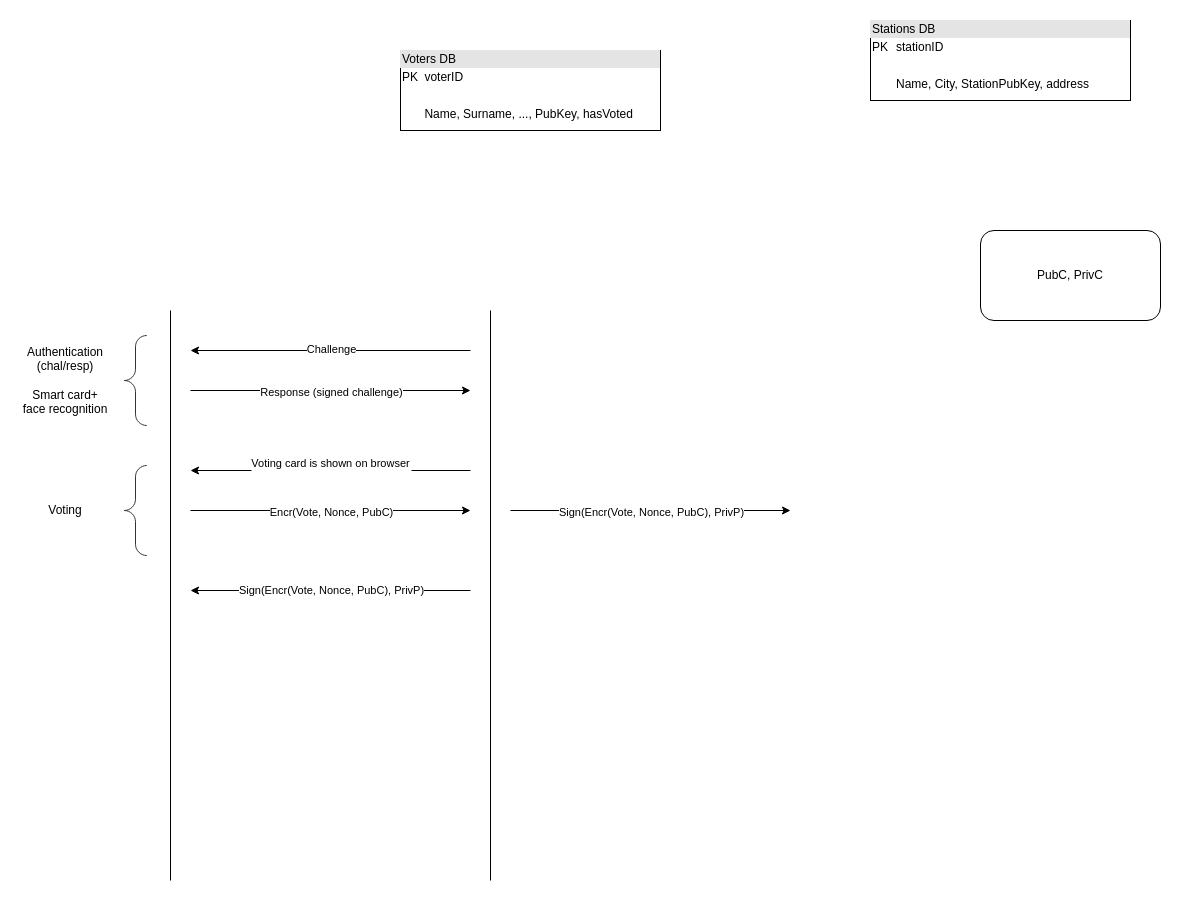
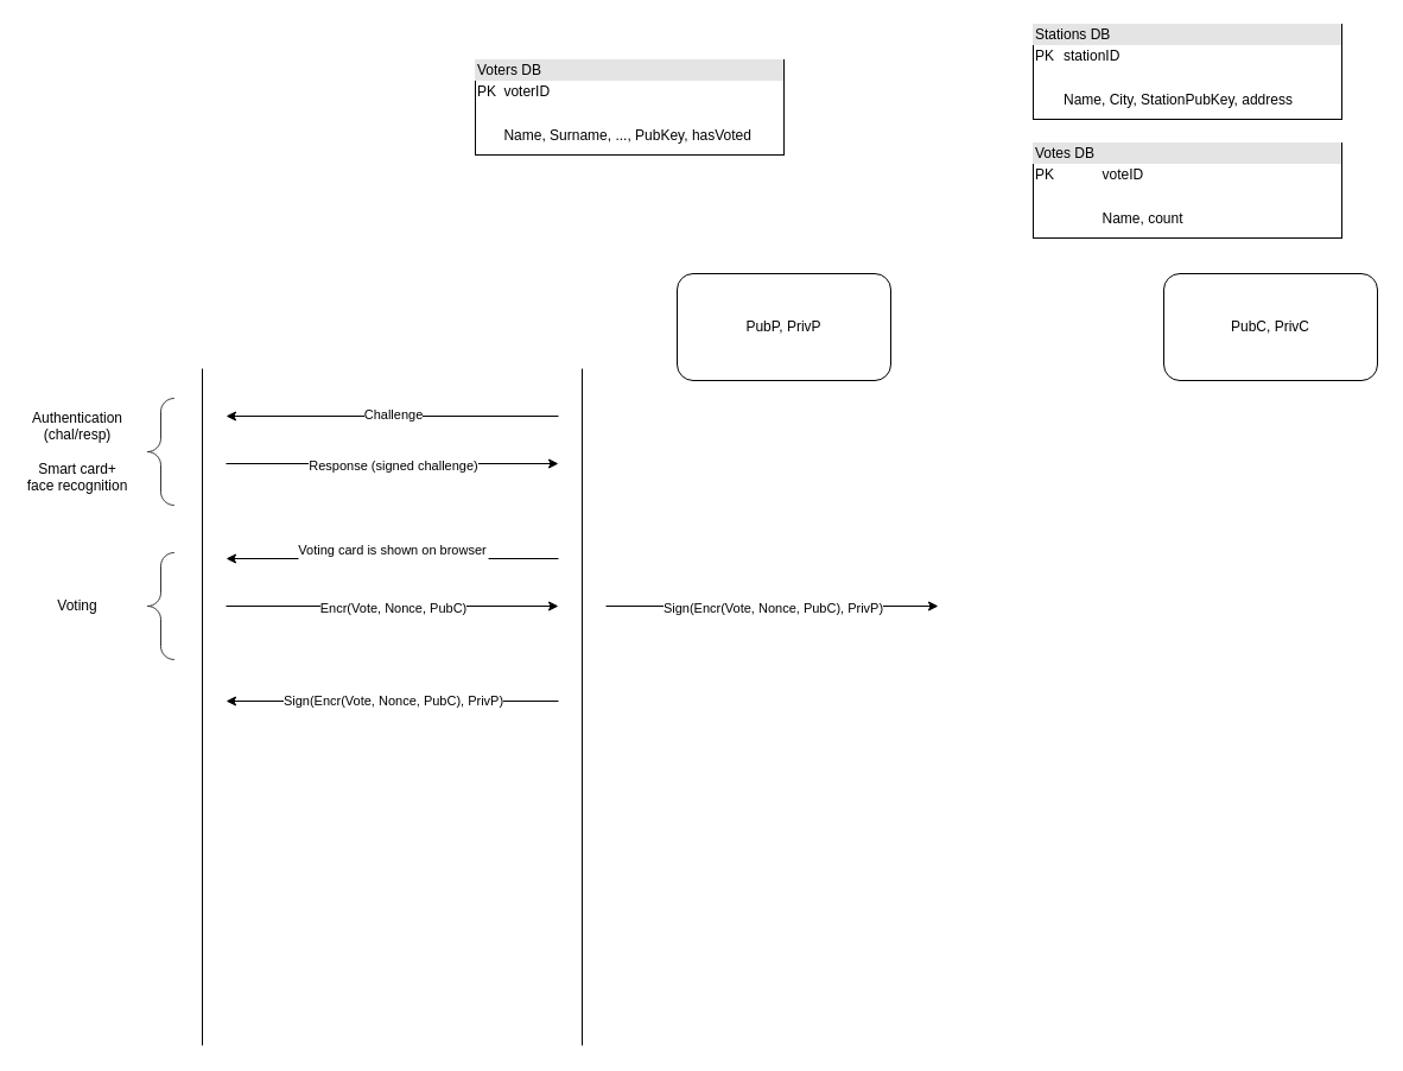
  <mxCell id="0" />
  <mxCell id="1" parent="0" />
  <mxCell id="2" value="" style="endArrow=none;html=1;rounded=0;" edge="1" parent="1"><mxGeometry width="50" height="50" relative="1" as="geometry"><mxPoint x="170" y="310" as="sourcePoint" /><mxPoint x="170" y="880" as="targetPoint" /></mxGeometry></mxCell>
  <mxCell id="3" value="" style="endArrow=none;html=1;rounded=0;" edge="1" parent="1"><mxGeometry width="50" height="50" relative="1" as="geometry"><mxPoint x="490" y="310" as="sourcePoint" /><mxPoint x="490" y="880" as="targetPoint" /></mxGeometry></mxCell>
  <mxCell id="4" value="" style="endArrow=classic;html=1;rounded=0;" edge="1" parent="1"><mxGeometry width="50" height="50" relative="1" as="geometry"><mxPoint x="190" y="390" as="sourcePoint" /><mxPoint x="470" y="390" as="targetPoint" /></mxGeometry></mxCell>
  <mxCell id="5" value="Response (signed challenge)" style="edgeLabel;html=1;align=center;verticalAlign=middle;resizable=0;points=[];" vertex="1" connectable="0" parent="4"><mxGeometry x="-0.616" y="-1" relative="1" as="geometry"><mxPoint x="86" as="offset" /></mxGeometry></mxCell>
  <mxCell id="6" value="" style="endArrow=classic;html=1;rounded=0;" edge="1" parent="1"><mxGeometry width="50" height="50" relative="1" as="geometry"><mxPoint x="470" y="350" as="sourcePoint" /><mxPoint x="190" y="350" as="targetPoint" /></mxGeometry></mxCell>
  <mxCell id="7" value="Challenge" style="edgeLabel;html=1;align=center;verticalAlign=middle;resizable=0;points=[];" vertex="1" connectable="0" parent="6"><mxGeometry x="0.229" y="-2" relative="1" as="geometry"><mxPoint x="32" as="offset" /></mxGeometry></mxCell>
  <mxCell id="8" value="" style="verticalLabelPosition=bottom;shadow=0;dashed=0;align=center;html=1;verticalAlign=top;strokeWidth=1;shape=mxgraph.mockup.markup.curlyBrace;strokeColor=#333;labelBackgroundColor=none;fontSize=11;fontColor=#030303;rotation=-90;" vertex="1" parent="1"><mxGeometry x="90" y="360" width="90" height="40" as="geometry" /></mxCell>
  <mxCell id="9" value="&lt;div&gt;Authentication&lt;/div&gt;&lt;div&gt;(chal/resp)&lt;/div&gt;&lt;div&gt;&lt;br&gt;Smart card+ face recognition&lt;br&gt;&lt;/div&gt;" style="text;html=1;strokeColor=none;fillColor=none;align=center;verticalAlign=middle;whiteSpace=wrap;rounded=0;" vertex="1" parent="1"><mxGeometry x="20" y="365" width="90" height="30" as="geometry" /></mxCell>
+ <mxCell id="10" value="PubP, PrivP" style="rounded=1;whiteSpace=wrap;html=1;" vertex="1" parent="1"><mxGeometry x="570" y="230" width="180" height="90" as="geometry" /></mxCell>
  <mxCell id="11" value="" style="verticalLabelPosition=bottom;shadow=0;dashed=0;align=center;html=1;verticalAlign=top;strokeWidth=1;shape=mxgraph.mockup.markup.curlyBrace;strokeColor=#333;labelBackgroundColor=none;fontSize=11;fontColor=#030303;rotation=-90;" vertex="1" parent="1"><mxGeometry x="90" y="490" width="90" height="40" as="geometry" /></mxCell>
  <mxCell id="12" value="Voting" style="text;html=1;strokeColor=none;fillColor=none;align=center;verticalAlign=middle;whiteSpace=wrap;rounded=0;" vertex="1" parent="1"><mxGeometry x="20" y="495" width="90" height="30" as="geometry" /></mxCell>
  <mxCell id="13" value="" style="endArrow=classic;html=1;rounded=0;" edge="1" parent="1"><mxGeometry width="50" height="50" relative="1" as="geometry"><mxPoint x="470" y="470" as="sourcePoint" /><mxPoint x="190" y="470" as="targetPoint" /></mxGeometry></mxCell>
  <mxCell id="14" value="Voting card is shown on browser" style="edgeLabel;align=center;verticalAlign=middle;resizable=0;points=[];" vertex="1" connectable="0" parent="13"><mxGeometry x="0.229" y="-2" relative="1" as="geometry"><mxPoint x="32" y="-6" as="offset" /></mxGeometry></mxCell>
  <mxCell id="15" value="PubC, PrivC" style="rounded=1;whiteSpace=wrap;html=1;" vertex="1" parent="1"><mxGeometry x="980" y="230" width="180" height="90" as="geometry" /></mxCell>
  <mxCell id="16" value="" style="endArrow=classic;html=1;rounded=0;" edge="1" parent="1"><mxGeometry width="50" height="50" relative="1" as="geometry"><mxPoint x="190" y="510" as="sourcePoint" /><mxPoint x="470" y="510" as="targetPoint" /></mxGeometry></mxCell>
  <mxCell id="17" value="Encr(Vote, Nonce, PubC)" style="edgeLabel;html=1;align=center;verticalAlign=middle;resizable=0;points=[];" vertex="1" connectable="0" parent="16"><mxGeometry x="-0.616" y="-1" relative="1" as="geometry"><mxPoint x="86" as="offset" /></mxGeometry></mxCell>
  <mxCell id="18" value="" style="endArrow=classic;html=1;rounded=0;" edge="1" parent="1"><mxGeometry width="50" height="50" relative="1" as="geometry"><mxPoint x="510" y="510" as="sourcePoint" /><mxPoint x="790" y="510" as="targetPoint" /></mxGeometry></mxCell>
  <mxCell id="19" value="Sign(Encr(Vote, Nonce, PubC), PrivP)" style="edgeLabel;html=1;align=center;verticalAlign=middle;resizable=0;points=[];" vertex="1" connectable="0" parent="18"><mxGeometry x="-0.616" y="-1" relative="1" as="geometry"><mxPoint x="86" as="offset" /></mxGeometry></mxCell>
  <mxCell id="20" value="" style="endArrow=classic;html=1;rounded=0;" edge="1" parent="1"><mxGeometry width="50" height="50" relative="1" as="geometry"><mxPoint x="470" y="590" as="sourcePoint" /><mxPoint x="190" y="590" as="targetPoint" /></mxGeometry></mxCell>
  <mxCell id="21" value="Sign(Encr(Vote, Nonce, PubC), PrivP)" style="edgeLabel;html=1;align=center;verticalAlign=middle;resizable=0;points=[];" vertex="1" connectable="0" parent="20"><mxGeometry x="-0.616" y="-1" relative="1" as="geometry"><mxPoint x="-86" as="offset" /></mxGeometry></mxCell>
  <mxCell id="22" value="&lt;div style=&quot;box-sizing:border-box;width:100%;background:#e4e4e4;padding:2px;&quot;&gt;Voters DB&lt;br&gt;&lt;/div&gt;&lt;table style=&quot;width:100%;font-size:1em;&quot; cellspacing=&quot;0&quot; cellpadding=&quot;2&quot;&gt;&lt;tbody&gt;&lt;tr&gt;&lt;td&gt;PK&lt;/td&gt;&lt;td&gt;voterID&lt;/td&gt;&lt;/tr&gt;&lt;tr&gt;&lt;td&gt;&lt;br&gt;&lt;/td&gt;&lt;td&gt;&lt;br&gt;&lt;/td&gt;&lt;/tr&gt;&lt;tr&gt;&lt;td&gt;&lt;br&gt;&lt;/td&gt;&lt;td&gt;Name, Surname, ..., PubKey, hasVoted&lt;br&gt;&lt;/td&gt;&lt;/tr&gt;&lt;/tbody&gt;&lt;/table&gt;" style="verticalAlign=top;align=left;overflow=fill;html=1;" vertex="1" parent="1"><mxGeometry x="400" y="50" width="260" height="80" as="geometry" /></mxCell>
  <mxCell id="23" value="&lt;div style=&quot;box-sizing:border-box;width:100%;background:#e4e4e4;padding:2px;&quot;&gt;Stations DB&lt;br&gt;&lt;/div&gt;&lt;table style=&quot;width:100%;font-size:1em;&quot; cellspacing=&quot;0&quot; cellpadding=&quot;2&quot;&gt;&lt;tbody&gt;&lt;tr&gt;&lt;td&gt;PK&lt;/td&gt;&lt;td&gt;stationID&lt;/td&gt;&lt;/tr&gt;&lt;tr&gt;&lt;td&gt;&lt;br&gt;&lt;/td&gt;&lt;td&gt;&lt;br&gt;&lt;/td&gt;&lt;/tr&gt;&lt;tr&gt;&lt;td&gt;&lt;br&gt;&lt;/td&gt;&lt;td&gt;Name, City, StationPubKey, address&lt;br&gt;&lt;/td&gt;&lt;/tr&gt;&lt;/tbody&gt;&lt;/table&gt;" style="verticalAlign=top;align=left;overflow=fill;html=1;" vertex="1" parent="1"><mxGeometry x="870" y="20" width="260" height="80" as="geometry" /></mxCell>
+ <mxCell id="24" value="&lt;div style=&quot;box-sizing:border-box;width:100%;background:#e4e4e4;padding:2px;&quot;&gt;Votes DB&lt;br&gt;&lt;/div&gt;&lt;table style=&quot;width:100%;font-size:1em;&quot; cellspacing=&quot;0&quot; cellpadding=&quot;2&quot;&gt;&lt;tbody&gt;&lt;tr&gt;&lt;td&gt;PK&lt;/td&gt;&lt;td&gt;voteID&lt;/td&gt;&lt;/tr&gt;&lt;tr&gt;&lt;td&gt;&lt;br&gt;&lt;/td&gt;&lt;td&gt;&lt;br&gt;&lt;/td&gt;&lt;/tr&gt;&lt;tr&gt;&lt;td&gt;&lt;br&gt;&lt;/td&gt;&lt;td&gt;Name, count&lt;br&gt;&lt;/td&gt;&lt;/tr&gt;&lt;/tbody&gt;&lt;/table&gt;" style="verticalAlign=top;align=left;overflow=fill;html=1;" vertex="1" parent="1"><mxGeometry x="870" y="120" width="260" height="80" as="geometry" /></mxCell>
